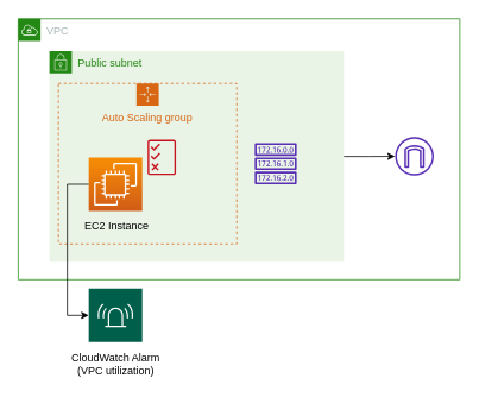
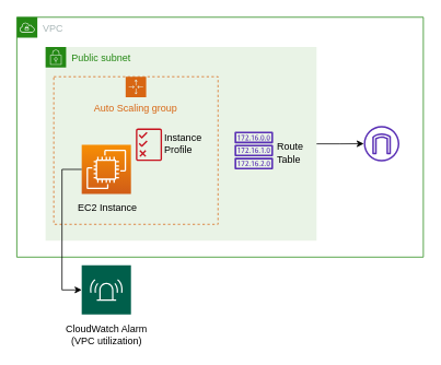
  <mxCell id="0" />
  <mxCell id="1" parent="0" />
  <mxCell id="2" value="VPC" style="points=[[0,0],[0.25,0],[0.5,0],[0.75,0],[1,0],[1,0.25],[1,0.5],[1,0.75],[1,1],[0.75,1],[0.5,1],[0.25,1],[0,1],[0,0.75],[0,0.5],[0,0.25]];outlineConnect=0;gradientColor=none;html=1;whiteSpace=wrap;fontSize=12;fontStyle=0;shape=mxgraph.aws4.group;grIcon=mxgraph.aws4.group_vpc;strokeColor=#248814;fillColor=none;verticalAlign=top;align=left;spacingLeft=30;fontColor=#AAB7B8;dashed=0;" parent="1" vertex="1"><mxGeometry x="20" y="20.5" width="495" height="292.5" as="geometry" /></mxCell>
  <mxCell id="3" value="Public subnet" style="points=[[0,0],[0.25,0],[0.5,0],[0.75,0],[1,0],[1,0.25],[1,0.5],[1,0.75],[1,1],[0.75,1],[0.5,1],[0.25,1],[0,1],[0,0.75],[0,0.5],[0,0.25]];outlineConnect=0;gradientColor=none;html=1;whiteSpace=wrap;fontSize=12;fontStyle=0;shape=mxgraph.aws4.group;grIcon=mxgraph.aws4.group_security_group;grStroke=0;strokeColor=#248814;fillColor=#E9F3E6;verticalAlign=top;align=left;spacingLeft=30;fontColor=#248814;dashed=0;" parent="1" vertex="1"><mxGeometry x="55" y="56.75" width="330" height="236.25" as="geometry" /></mxCell>
  <mxCell id="4" style="edgeStyle=orthogonalEdgeStyle;rounded=0;orthogonalLoop=1;jettySize=auto;html=1;exitX=1;exitY=0.5;exitDx=0;exitDy=0;" parent="1" source="3" target="9" edge="1"><mxGeometry relative="1" as="geometry" /></mxCell>
  <mxCell id="5" value="" style="group" parent="1" vertex="1" connectable="0"><mxGeometry x="285" y="160" width="100" height="46" as="geometry" /></mxCell>
  <mxCell id="6" value="" style="outlineConnect=0;fontColor=#232F3E;gradientColor=none;fillColor=#5A30B5;strokeColor=none;dashed=0;verticalLabelPosition=bottom;verticalAlign=top;align=center;html=1;fontSize=12;fontStyle=0;aspect=fixed;pointerEvents=1;shape=mxgraph.aws4.route_table;" parent="5" vertex="1"><mxGeometry width="47.21" height="46" as="geometry" /></mxCell>
+ <mxCell id="7" value="Route &lt;br&gt;Table" style="text;html=1;resizable=0;autosize=1;align=left;verticalAlign=middle;points=[];fillColor=none;strokeColor=none;rounded=0;" parent="5" vertex="1"><mxGeometry x="50" y="10.5" width="50" height="30" as="geometry" /></mxCell>
  <mxCell id="8" value="" style="group" parent="1" vertex="1" connectable="0"><mxGeometry x="435" y="153" width="60" height="76.421" as="geometry" /></mxCell>
  <mxCell id="9" value="" style="outlineConnect=0;fontColor=#232F3E;fillColor=#5A30B5;strokeColor=none;dashed=0;verticalLabelPosition=bottom;verticalAlign=top;align=center;html=1;fontSize=12;fontStyle=0;aspect=fixed;pointerEvents=1;shape=mxgraph.aws4.internet_gateway;sketch=0;" parent="8" vertex="1"><mxGeometry x="7.486" width="43.421" height="43.421" as="geometry" /></mxCell>
  <mxCell id="10" value="Auto Scaling group" style="points=[[0,0],[0.25,0],[0.5,0],[0.75,0],[1,0],[1,0.25],[1,0.5],[1,0.75],[1,1],[0.75,1],[0.5,1],[0.25,1],[0,1],[0,0.75],[0,0.5],[0,0.25]];outlineConnect=0;gradientColor=none;html=1;whiteSpace=wrap;fontSize=12;fontStyle=0;shape=mxgraph.aws4.groupCenter;grIcon=mxgraph.aws4.group_auto_scaling_group;grStroke=1;strokeColor=#D86613;fillColor=none;verticalAlign=top;align=center;fontColor=#D86613;dashed=1;spacingTop=25;" vertex="1" parent="1"><mxGeometry x="65" y="93" width="200" height="180" as="geometry" /></mxCell>
  <mxCell id="11" value="" style="group" parent="1" vertex="1" connectable="0"><mxGeometry x="85" y="156" width="172.79" height="107" as="geometry" /></mxCell>
  <mxCell id="12" value="" style="group" parent="11" vertex="1" connectable="0"><mxGeometry y="20" width="90" height="87" as="geometry" /></mxCell>
  <mxCell id="13" value="" style="outlineConnect=0;fontColor=#232F3E;gradientColor=#F78E04;gradientDirection=north;fillColor=#D05C17;strokeColor=#ffffff;dashed=0;verticalLabelPosition=bottom;verticalAlign=top;align=center;html=1;fontSize=12;fontStyle=0;aspect=fixed;shape=mxgraph.aws4.resourceIcon;resIcon=mxgraph.aws4.ec2;" parent="12" vertex="1"><mxGeometry x="14" width="60" height="60" as="geometry" /></mxCell>
  <mxCell id="14" value="&lt;div&gt;&lt;span&gt;EC2 Instance&lt;/span&gt;&lt;/div&gt;" style="text;html=1;resizable=0;autosize=1;align=center;verticalAlign=middle;points=[];fillColor=none;strokeColor=none;rounded=0;" parent="12" vertex="1"><mxGeometry y="67" width="90" height="20" as="geometry" /></mxCell>
  <mxCell id="15" value="" style="group" parent="11" vertex="1" connectable="0"><mxGeometry x="80" width="92.79" height="40" as="geometry" /></mxCell>
  <mxCell id="16" value="" style="outlineConnect=0;fontColor=#232F3E;gradientColor=none;fillColor=#C7131F;strokeColor=none;dashed=0;verticalLabelPosition=bottom;verticalAlign=top;align=center;html=1;fontSize=12;fontStyle=0;aspect=fixed;pointerEvents=1;shape=mxgraph.aws4.permissions;" parent="15" vertex="1"><mxGeometry width="31.79" height="40" as="geometry" /></mxCell>
+ <mxCell id="17" value="Instance&lt;br&gt;&lt;div&gt;&lt;span&gt;Profile&lt;/span&gt;&lt;/div&gt;" style="text;html=1;resizable=0;autosize=1;align=left;verticalAlign=middle;points=[];fillColor=none;strokeColor=none;rounded=0;" parent="15" vertex="1"><mxGeometry x="32.79" y="4" width="60" height="30" as="geometry" /></mxCell>
  <mxCell id="18" value="" style="group" vertex="1" connectable="0" parent="1"><mxGeometry x="74" y="323" width="110" height="100" as="geometry" /></mxCell>
  <mxCell id="19" value="" style="pointerEvents=1;shadow=0;dashed=0;html=1;strokeColor=none;fillColor=#005F4B;labelPosition=center;verticalLabelPosition=bottom;verticalAlign=top;align=center;outlineConnect=0;shape=mxgraph.veeam2.alarm;" vertex="1" parent="18"><mxGeometry x="25" width="60" height="60" as="geometry" /></mxCell>
  <mxCell id="20" value="CloudWatch Alarm&lt;br&gt;(VPC utilization)" style="text;html=1;resizable=0;autosize=1;align=center;verticalAlign=middle;points=[];fillColor=none;strokeColor=none;rounded=0;" vertex="1" parent="18"><mxGeometry y="70" width="110" height="30" as="geometry" /></mxCell>
  <mxCell id="21" style="edgeStyle=orthogonalEdgeStyle;rounded=0;orthogonalLoop=1;jettySize=auto;html=1;" edge="1" parent="1" source="13" target="19"><mxGeometry relative="1" as="geometry"><Array as="points"><mxPoint x="75" y="206" /><mxPoint x="75" y="353" /></Array></mxGeometry></mxCell>
